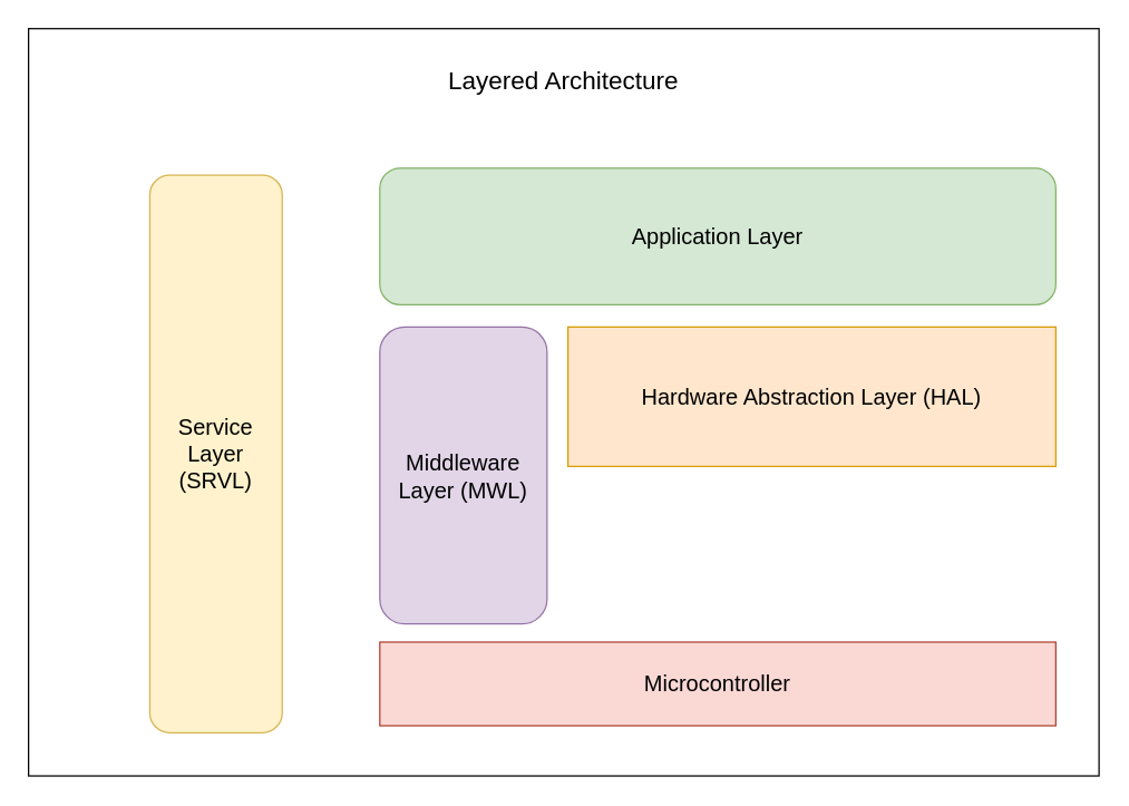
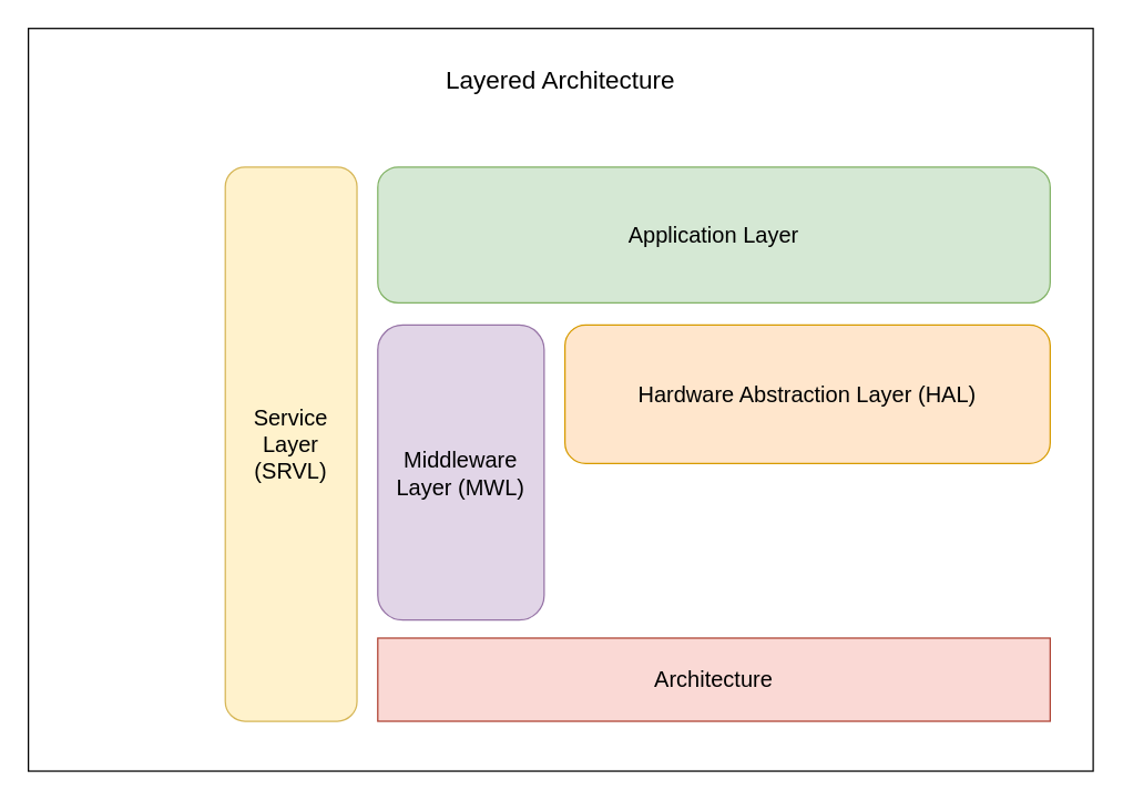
  <mxCell id="0" />
  <mxCell id="1" parent="0" />
  <mxCell id="2" value="" style="rounded=0;whiteSpace=wrap;html=1;fontSize=16;" parent="1" vertex="1"><mxGeometry x="20" y="20" width="768" height="536" as="geometry" /></mxCell>
- <mxCell id="3" value="Hardware Abstraction Layer (HAL)" style="whiteSpace=wrap;html=1;fontSize=16;fillColor=#ffe6cc;strokeColor=#d79b00;rounded=0;" parent="1" vertex="1"><mxGeometry x="407" y="234" width="350" height="100" as="geometry" /></mxCell>
+ <mxCell id="3" value="Hardware Abstraction Layer (HAL)" style="rounded=1;whiteSpace=wrap;html=1;fontSize=16;fillColor=#ffe6cc;strokeColor=#d79b00;" parent="1" vertex="1"><mxGeometry x="407" y="234" width="350" height="100" as="geometry" /></mxCell>
  <mxCell id="4" value="Application Layer" style="rounded=1;whiteSpace=wrap;html=1;fontSize=16;fillColor=#d5e8d4;strokeColor=#82b366;" parent="1" vertex="1"><mxGeometry x="272" y="120" width="485" height="98" as="geometry" /></mxCell>
  <mxCell id="5" value="&lt;font style=&quot;font-size: 18px;&quot;&gt;Layered Architecture&lt;/font&gt;" style="text;html=1;strokeColor=none;fillColor=none;align=center;verticalAlign=middle;whiteSpace=wrap;rounded=0;fontSize=16;" parent="1" vertex="1"><mxGeometry x="279" y="43" width="250" height="30" as="geometry" /></mxCell>
- <mxCell id="6" value="Microcontroller" style="rounded=0;whiteSpace=wrap;html=1;fontSize=16;fillColor=#fad9d5;strokeColor=#ae4132;" parent="1" vertex="1"><mxGeometry x="272" y="460" width="485" height="60" as="geometry" /></mxCell>
- <mxCell id="7" value="Service&lt;br&gt;Layer&lt;br&gt;(SRVL)" style="rounded=1;whiteSpace=wrap;html=1;fontSize=16;fillColor=#fff2cc;strokeColor=#d6b656;" vertex="1" parent="1"><mxGeometry x="107" y="125" width="95" height="400" as="geometry" /></mxCell>
+ <mxCell id="6" value="Architecture" style="rounded=0;whiteSpace=wrap;html=1;fontSize=16;fillColor=#fad9d5;strokeColor=#ae4132;" parent="1" vertex="1"><mxGeometry x="272" y="460" width="485" height="60" as="geometry" /></mxCell>
+ <mxCell id="7" value="Service&lt;br&gt;Layer&lt;br&gt;(SRVL)" style="rounded=1;whiteSpace=wrap;html=1;fontSize=16;fillColor=#fff2cc;strokeColor=#d6b656;" vertex="1" parent="1"><mxGeometry x="162" y="120" width="95" height="400" as="geometry" /></mxCell>
  <mxCell id="8" value="Middleware Layer (MWL)" style="rounded=1;whiteSpace=wrap;html=1;fontSize=16;fillColor=#e1d5e7;strokeColor=#9673a6;" vertex="1" parent="1"><mxGeometry x="272" y="234" width="120" height="213" as="geometry" /></mxCell>
